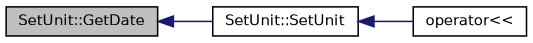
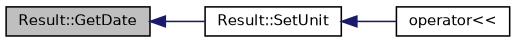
  digraph {
    rankdir=LR
    node [color=black fillcolor=white fontname=Helvetica fontsize=10 shape=record style=filled]
    edge [color=midnightblue dir=back fontname=Helvetica fontsize=10 labelfontname=Helvetica labelfontsize=10 style=solid]
-   n1 [fillcolor=grey75 fontcolor=black height=0.2 label="SetUnit::GetDate" width=0.4]
-   n2 [height=0.2 label="SetUnit::SetUnit" width=0.4]
+   n1 [fillcolor=grey75 fontcolor=black height=0.2 label="Result::GetDate" width=0.4]
+   n2 [height=0.2 label="Result::SetUnit" width=0.4]
    n3 [height=0.2 label="operator\<\<" width=0.4]
    n1 -> n2
    n2 -> n3
  }
